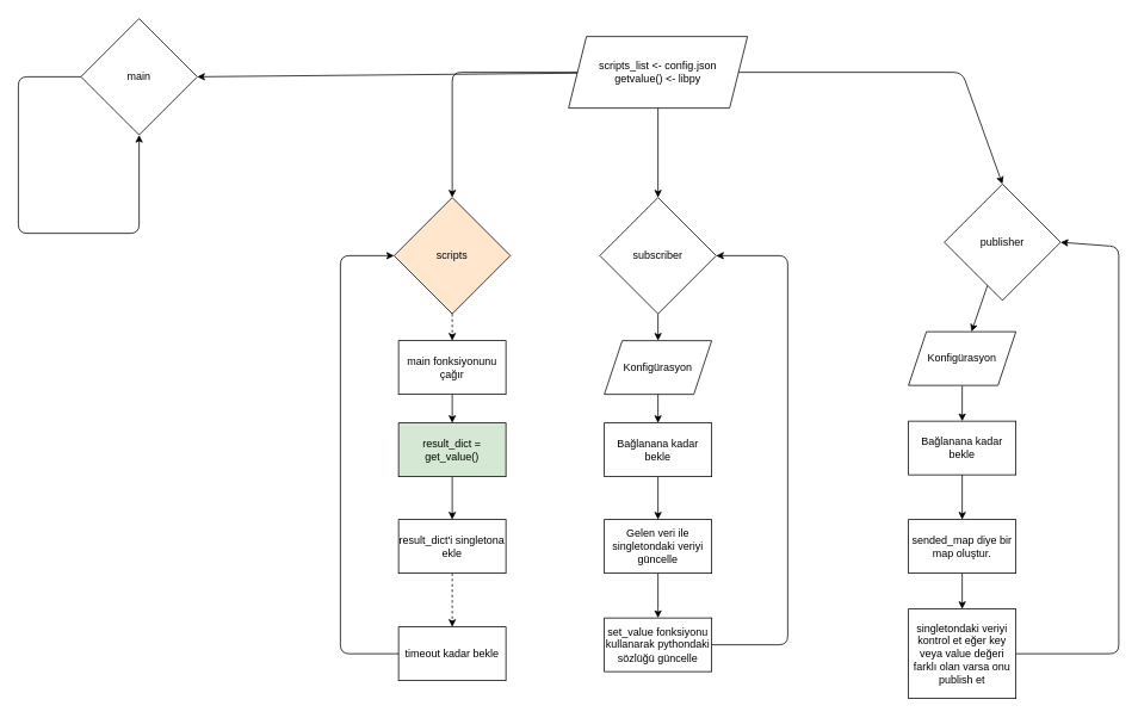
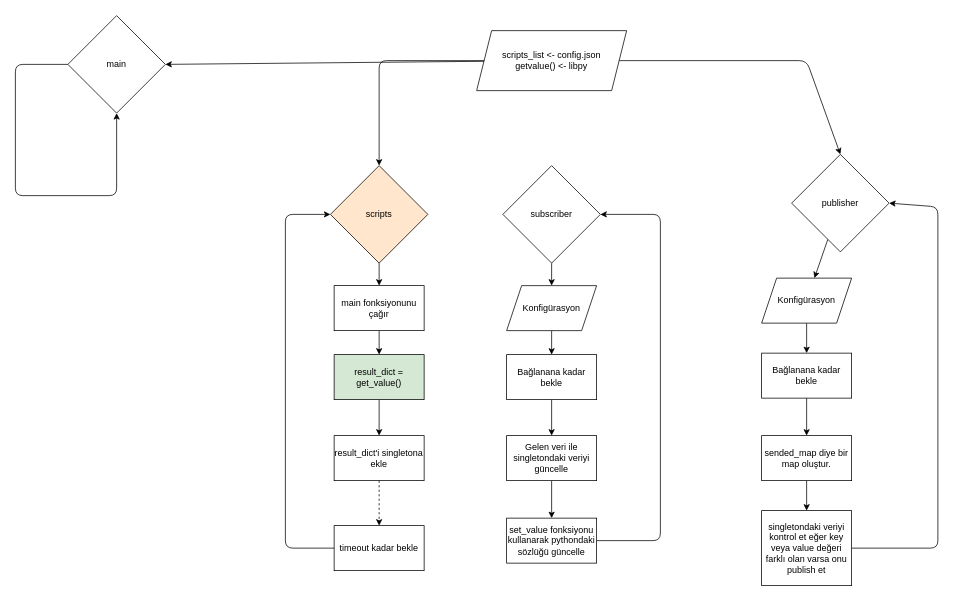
  <mxCell id="0" />
  <mxCell id="1" parent="0" />
  <mxCell id="2" style="edgeStyle=none;html=1;entryX=0.5;entryY=0;entryDx=0;entryDy=0;" parent="1" source="6" target="8" edge="1"><mxGeometry relative="1" as="geometry"><Array as="points"><mxPoint x="505" y="80" /></Array></mxGeometry></mxCell>
- <mxCell id="3" value="" style="edgeStyle=none;html=1;" parent="1" source="6" target="18" edge="1"><mxGeometry relative="1" as="geometry" /></mxCell>
  <mxCell id="4" style="edgeStyle=none;html=1;entryX=0.5;entryY=0;entryDx=0;entryDy=0;" parent="1" source="6" target="28" edge="1"><mxGeometry relative="1" as="geometry"><Array as="points"><mxPoint x="1075" y="80" /></Array></mxGeometry></mxCell>
  <mxCell id="5" style="edgeStyle=none;html=1;entryX=1;entryY=0.5;entryDx=0;entryDy=0;" parent="1" source="6" target="38" edge="1"><mxGeometry relative="1" as="geometry" /></mxCell>
  <mxCell id="6" value="scripts_list &amp;lt;- config.json&lt;br&gt;getvalue() &amp;lt;- libpy" style="shape=parallelogram;perimeter=parallelogramPerimeter;whiteSpace=wrap;html=1;fixedSize=1;" parent="1" vertex="1"><mxGeometry x="635" y="40" width="200" height="80" as="geometry" /></mxCell>
- <mxCell id="7" value="" style="edgeStyle=none;html=1;dashed=1;" parent="1" source="8" target="12" edge="1"><mxGeometry relative="1" as="geometry" /></mxCell>
+ <mxCell id="7" value="" style="edgeStyle=none;html=1;" parent="1" source="8" target="12" edge="1"><mxGeometry relative="1" as="geometry" /></mxCell>
  <mxCell id="8" value="scripts" style="rhombus;whiteSpace=wrap;html=1;fillColor=#ffe6cc;" parent="1" vertex="1"><mxGeometry x="440" y="220" width="130" height="130" as="geometry" /></mxCell>
  <mxCell id="9" style="edgeStyle=none;html=1;entryX=0;entryY=0.5;entryDx=0;entryDy=0;" parent="1" source="10" target="8" edge="1"><mxGeometry relative="1" as="geometry"><Array as="points"><mxPoint y="730" x="380" /><mxPoint y="285" x="380" /></Array></mxGeometry></mxCell>
  <mxCell id="10" value="timeout kadar bekle" style="rounded=0;whiteSpace=wrap;html=1;" parent="1" vertex="1"><mxGeometry x="445" y="700" width="120" height="60" as="geometry" /></mxCell>
  <mxCell id="11" value="" style="edgeStyle=none;html=1;" parent="1" source="12" target="14" edge="1"><mxGeometry relative="1" as="geometry" /></mxCell>
  <mxCell id="12" value="main fonksiyonunu çağır" style="rounded=0;whiteSpace=wrap;html=1;" parent="1" vertex="1"><mxGeometry x="445" y="380" width="120" height="60" as="geometry" /></mxCell>
  <mxCell id="13" value="" style="edgeStyle=none;html=1;" parent="1" source="14" target="16" edge="1"><mxGeometry relative="1" as="geometry" /></mxCell>
  <mxCell id="14" value="result_dict = get_value()" style="rounded=0;whiteSpace=wrap;html=1;fillColor=#d5e8d4;" parent="1" vertex="1"><mxGeometry x="445" y="472" width="120" height="60" as="geometry" /></mxCell>
  <mxCell id="15" value="" style="edgeStyle=none;html=1;dashed=1;" parent="1" source="16" target="10" edge="1"><mxGeometry relative="1" as="geometry" /></mxCell>
  <mxCell id="16" value="result_dict'i singletona ekle" style="rounded=0;whiteSpace=wrap;html=1;" parent="1" vertex="1"><mxGeometry x="445" y="580" width="120" height="60" as="geometry" /></mxCell>
  <mxCell id="17" value="" style="edgeStyle=none;html=1;" parent="1" source="18" target="20" edge="1"><mxGeometry relative="1" as="geometry" /></mxCell>
  <mxCell id="18" value="subscriber" style="rhombus;whiteSpace=wrap;html=1;" parent="1" vertex="1"><mxGeometry x="670" y="220" width="130" height="130" as="geometry" /></mxCell>
  <mxCell id="19" value="" style="edgeStyle=none;html=1;" parent="1" source="20" target="22" edge="1"><mxGeometry relative="1" as="geometry" /></mxCell>
  <mxCell id="20" value="Konfigürasyon" style="shape=parallelogram;perimeter=parallelogramPerimeter;whiteSpace=wrap;html=1;fixedSize=1;" parent="1" vertex="1"><mxGeometry x="675" y="380" width="120" height="60" as="geometry" /></mxCell>
  <mxCell id="21" value="" style="edgeStyle=none;html=1;" parent="1" source="22" target="24" edge="1"><mxGeometry relative="1" as="geometry" /></mxCell>
  <mxCell id="22" value="Bağlanana kadar bekle" style="rounded=0;whiteSpace=wrap;html=1;" parent="1" vertex="1"><mxGeometry x="675" y="472" width="120" height="60" as="geometry" /></mxCell>
  <mxCell id="23" value="" style="edgeStyle=none;html=1;" parent="1" source="24" target="26" edge="1"><mxGeometry relative="1" as="geometry" /></mxCell>
  <mxCell id="24" value="Gelen veri ile singletondaki veriyi güncelle" style="rounded=0;whiteSpace=wrap;html=1;" parent="1" vertex="1"><mxGeometry x="675" y="580" width="120" height="60" as="geometry" /></mxCell>
  <mxCell id="25" style="edgeStyle=none;html=1;entryX=1;entryY=0.5;entryDx=0;entryDy=0;" parent="1" source="26" target="18" edge="1"><mxGeometry relative="1" as="geometry"><Array as="points"><mxPoint x="880" y="720" /><mxPoint x="880" y="285" /></Array></mxGeometry></mxCell>
  <mxCell id="26" value="set_value fonksiyonu kullanarak pythondaki sözlüğü güncelle" style="rounded=0;whiteSpace=wrap;html=1;" parent="1" vertex="1"><mxGeometry x="675" y="690" width="120" height="60" as="geometry" /></mxCell>
  <mxCell id="27" value="" style="edgeStyle=none;html=1;" parent="1" source="28" target="30" edge="1"><mxGeometry relative="1" as="geometry" /></mxCell>
  <mxCell id="28" value="publisher" style="rhombus;whiteSpace=wrap;html=1;" parent="1" vertex="1"><mxGeometry x="1055" y="205" width="130" height="130" as="geometry" /></mxCell>
  <mxCell id="29" value="" style="edgeStyle=none;html=1;" parent="1" source="30" target="32" edge="1"><mxGeometry relative="1" as="geometry" /></mxCell>
  <mxCell id="30" value="Konfigürasyon" style="shape=parallelogram;perimeter=parallelogramPerimeter;whiteSpace=wrap;html=1;fixedSize=1;" parent="1" vertex="1"><mxGeometry x="1015" y="370" width="120" height="60" as="geometry" /></mxCell>
  <mxCell id="31" value="" style="edgeStyle=none;html=1;" parent="1" source="32" target="34" edge="1"><mxGeometry relative="1" as="geometry" /></mxCell>
  <mxCell id="32" value="Bağlanana kadar bekle" style="rounded=0;whiteSpace=wrap;html=1;" parent="1" vertex="1"><mxGeometry x="1015" y="470" width="120" height="60" as="geometry" /></mxCell>
  <mxCell id="33" value="" style="edgeStyle=none;html=1;" parent="1" source="34" target="36" edge="1"><mxGeometry relative="1" as="geometry" /></mxCell>
  <mxCell id="34" value="sended_map diye bir map oluştur." style="rounded=0;whiteSpace=wrap;html=1;" parent="1" vertex="1"><mxGeometry x="1015" y="580" width="120" height="60" as="geometry" /></mxCell>
  <mxCell id="35" style="edgeStyle=none;html=1;entryX=1;entryY=0.5;entryDx=0;entryDy=0;" parent="1" source="36" target="28" edge="1"><mxGeometry relative="1" as="geometry"><Array as="points"><mxPoint x="1250" y="730" /><mxPoint x="1250" y="275" /></Array></mxGeometry></mxCell>
  <mxCell id="36" value="singletondaki veriyi kontrol et eğer key veya value değeri farklı olan varsa onu publish et" style="rounded=0;whiteSpace=wrap;html=1;" parent="1" vertex="1"><mxGeometry x="1015" y="680" width="120" height="100" as="geometry" /></mxCell>
  <mxCell id="37" style="edgeStyle=none;html=1;" parent="1" source="38" target="38" edge="1"><mxGeometry relative="1" as="geometry"><mxPoint x="350" y="85" as="targetPoint" /><Array as="points"><mxPoint x="20" y="85" /><mxPoint x="20" y="260" /><mxPoint x="155" y="260" /></Array></mxGeometry></mxCell>
  <mxCell id="38" value="main" style="rhombus;whiteSpace=wrap;html=1;" parent="1" vertex="1"><mxGeometry x="90" y="20" width="130" height="130" as="geometry" /></mxCell>
